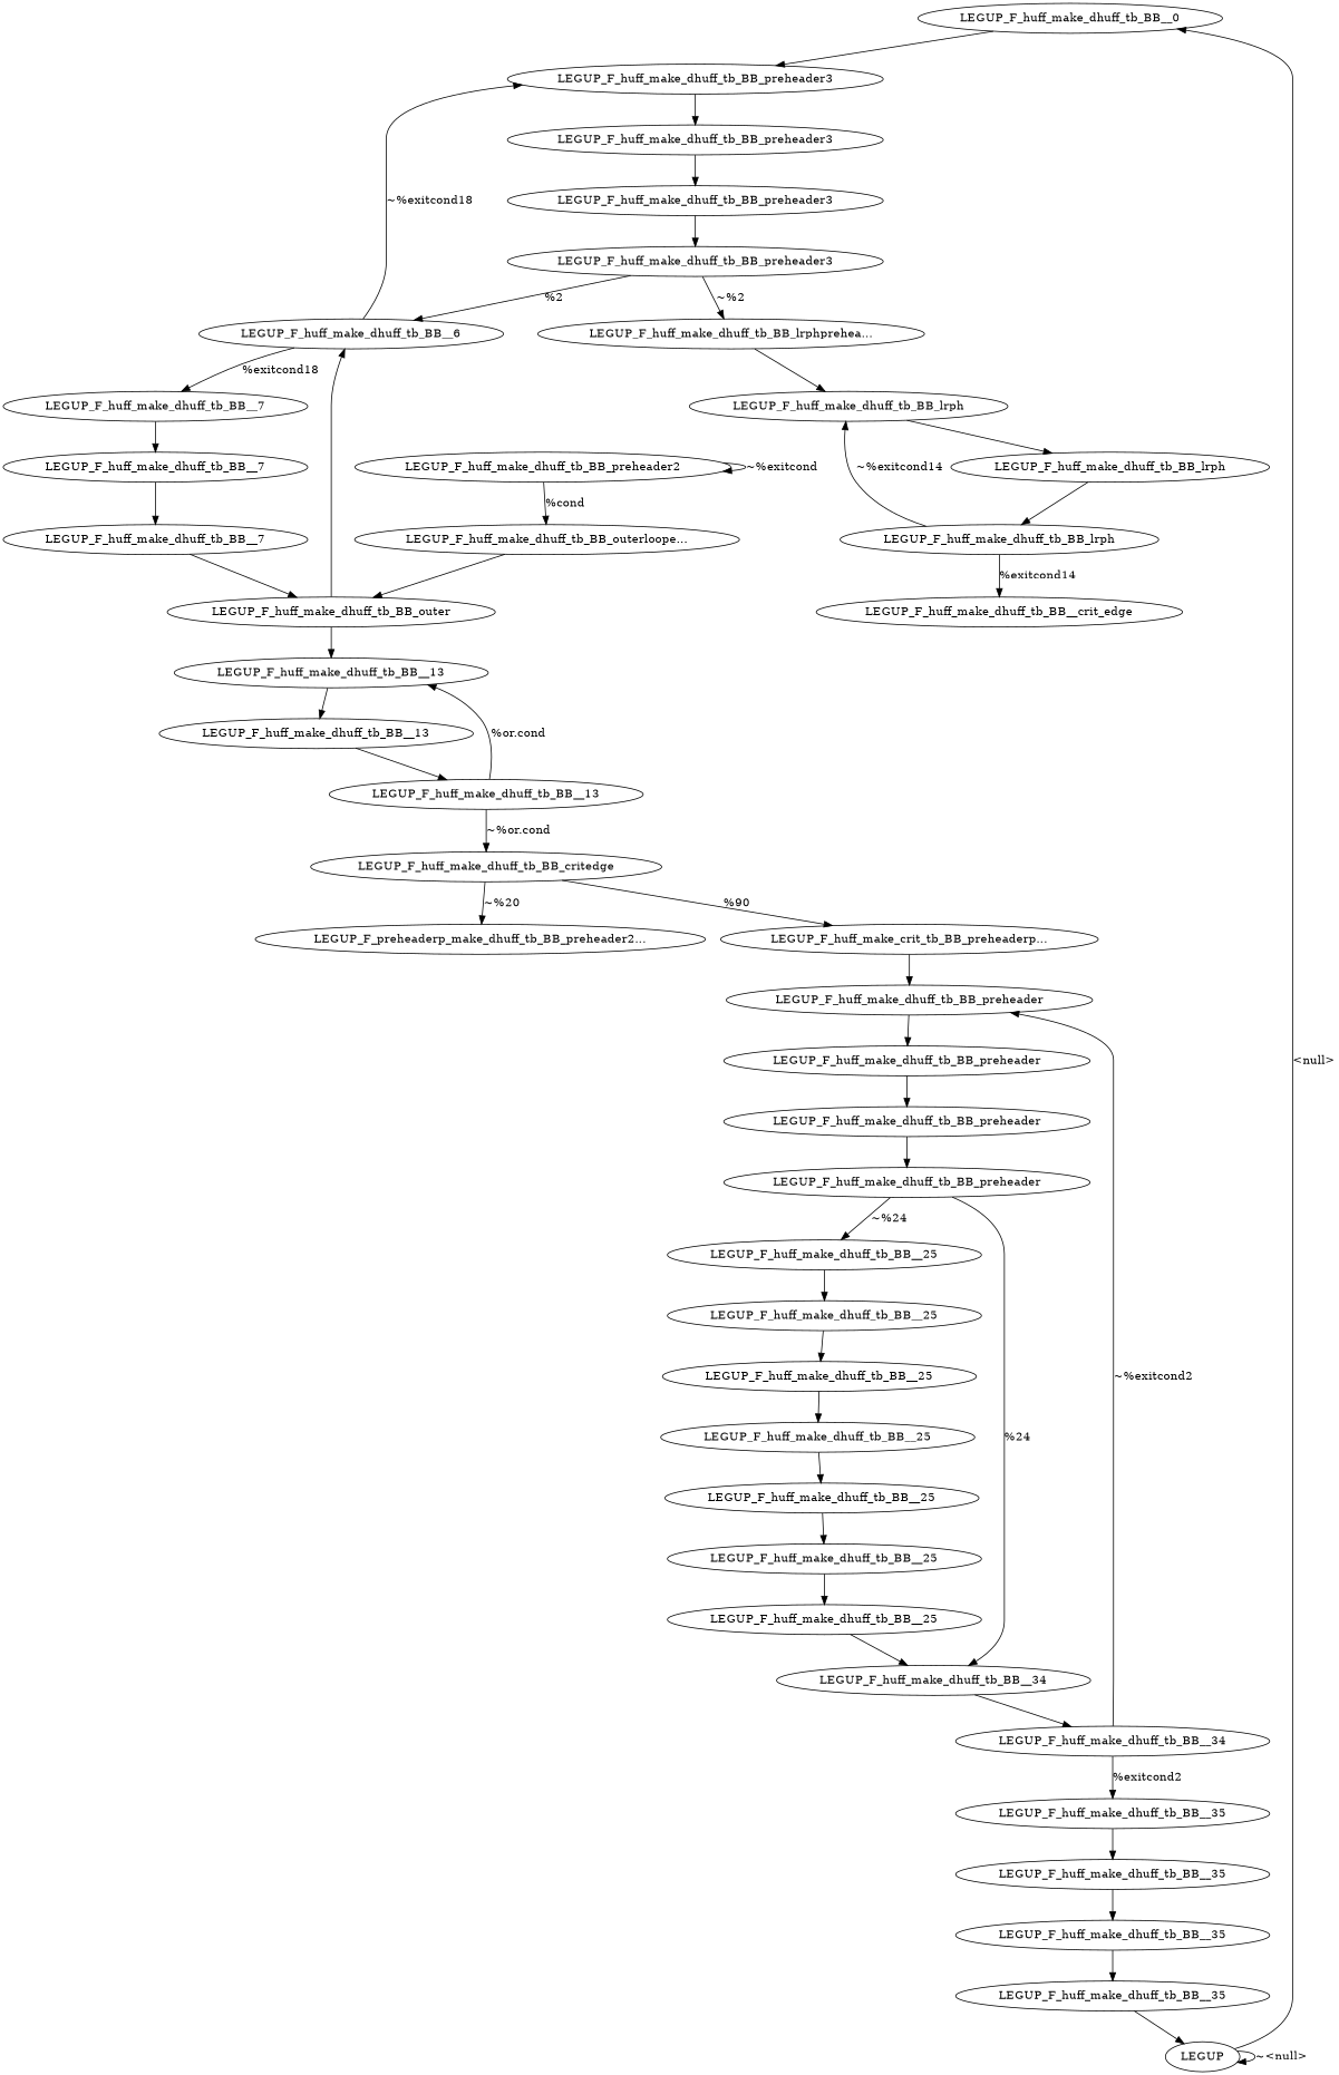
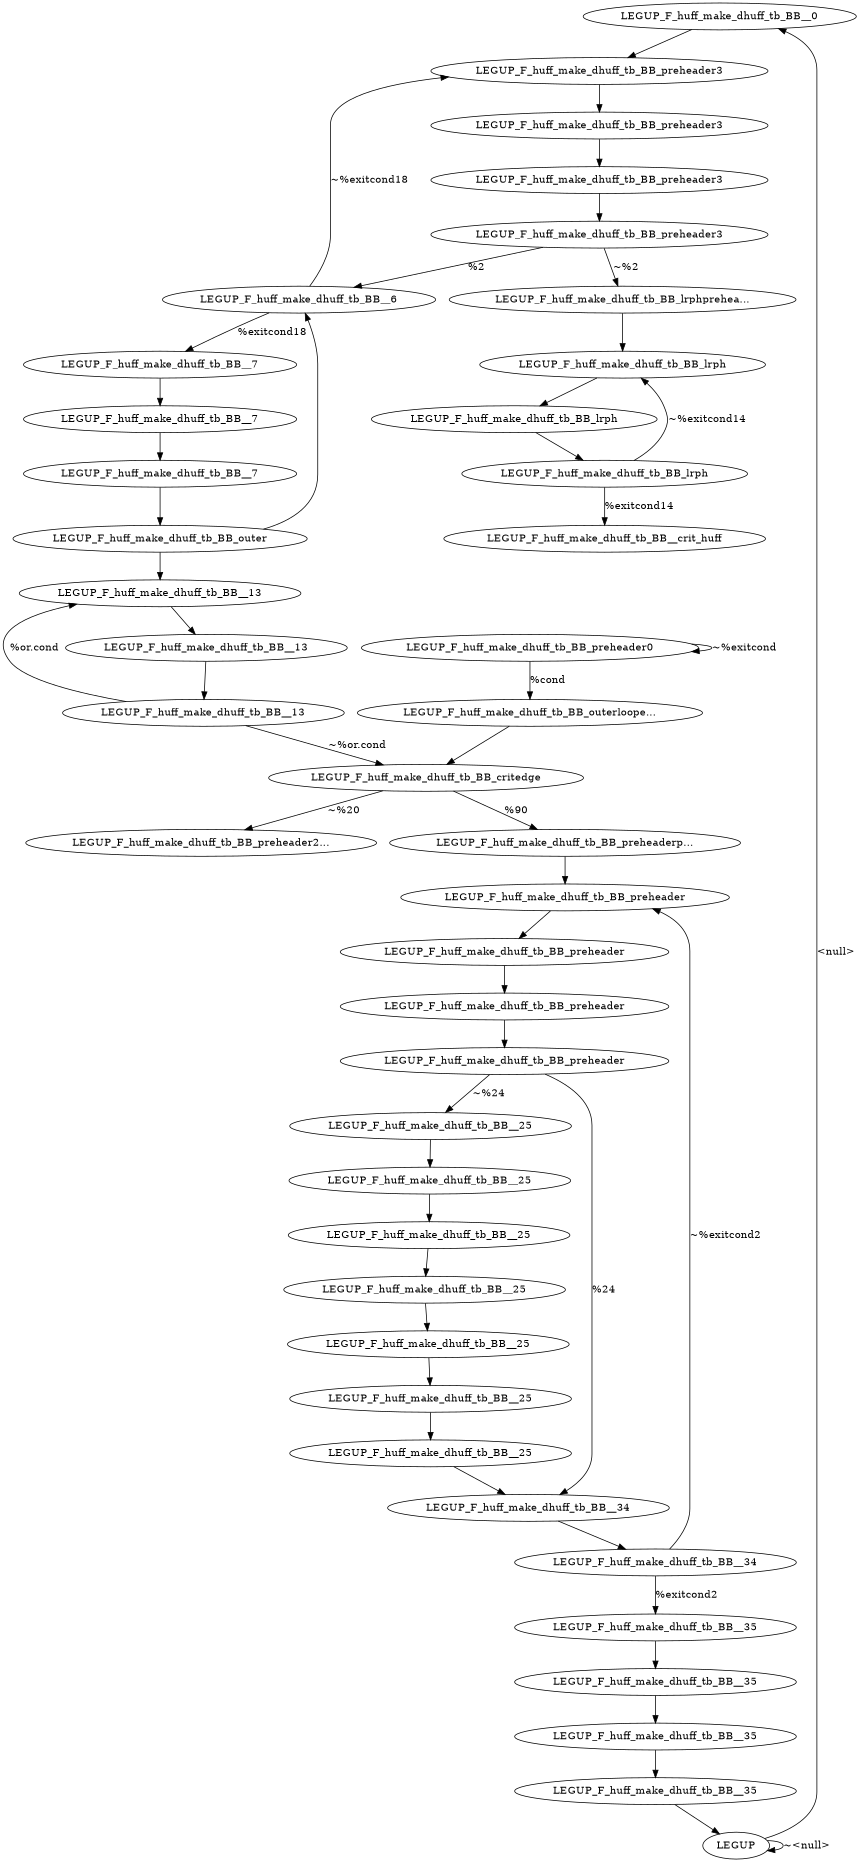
  digraph {
    fontname="DejaVu Serif"
    node [fontname="DejaVu Serif"]
    edge [fontname="DejaVu Serif"]
    n1 [label=LEGUP_F_huff_make_dhuff_tb_BB__0]
    n2 [label=LEGUP_F_huff_make_dhuff_tb_BB_preheader3]
    n3 [label=LEGUP_F_huff_make_dhuff_tb_BB_preheader3]
    n4 [label=LEGUP]
    n5 [label=LEGUP_F_huff_make_dhuff_tb_BB_preheader3]
    n6 [label=LEGUP_F_huff_make_dhuff_tb_BB_preheader3]
    n7 [label=LEGUP_F_huff_make_dhuff_tb_BB__6]
    n8 [label="LEGUP_F_huff_make_dhuff_tb_BB_lrphprehea..."]
    n9 [label=LEGUP_F_huff_make_dhuff_tb_BB__7]
    n10 [label=LEGUP_F_huff_make_dhuff_tb_BB_lrph]
    n11 [label=LEGUP_F_huff_make_dhuff_tb_BB__7]
    n12 [label=LEGUP_F_huff_make_dhuff_tb_BB_lrph]
    n13 [label=LEGUP_F_huff_make_dhuff_tb_BB_lrph]
-   n14 [label=LEGUP_F_huff_make_dhuff_tb_BB__crit_edge]
+   n14 [label=LEGUP_F_huff_make_dhuff_tb_BB__crit_huff]
    n15 [label=LEGUP_F_huff_make_dhuff_tb_BB__7]
    n16 [label=LEGUP_F_huff_make_dhuff_tb_BB_outer]
    n17 [label=LEGUP_F_huff_make_dhuff_tb_BB__13]
    n18 [label=LEGUP_F_huff_make_dhuff_tb_BB__13]
    n19 [label="LEGUP_F_huff_make_dhuff_tb_BB_outerloope..."]
    n20 [label=LEGUP_F_huff_make_dhuff_tb_BB__13]
    n21 [label=LEGUP_F_huff_make_dhuff_tb_BB_critedge]
-   n22 [label="LEGUP_F_huff_make_crit_tb_BB_preheaderp..."]
-   n23 [label="LEGUP_F_preheaderp_make_dhuff_tb_BB_preheader2..."]
+   n22 [label="LEGUP_F_huff_make_dhuff_tb_BB_preheaderp..."]
+   n23 [label="LEGUP_F_huff_make_dhuff_tb_BB_preheader2..."]
    n24 [label=LEGUP_F_huff_make_dhuff_tb_BB_preheader]
    n25 [label=LEGUP_F_huff_make_dhuff_tb_BB_preheader]
-   n26 [label=LEGUP_F_huff_make_dhuff_tb_BB_preheader2]
+   n26 [label=LEGUP_F_huff_make_dhuff_tb_BB_preheader0]
    n27 [label=LEGUP_F_huff_make_dhuff_tb_BB_preheader]
    n28 [label=LEGUP_F_huff_make_dhuff_tb_BB_preheader]
    n29 [label=LEGUP_F_huff_make_dhuff_tb_BB__34]
    n30 [label=LEGUP_F_huff_make_dhuff_tb_BB__25]
    n31 [label=LEGUP_F_huff_make_dhuff_tb_BB__34]
    n32 [label=LEGUP_F_huff_make_dhuff_tb_BB__25]
    n33 [label=LEGUP_F_huff_make_dhuff_tb_BB__35]
    n34 [label=LEGUP_F_huff_make_dhuff_tb_BB__25]
    n35 [label=LEGUP_F_huff_make_dhuff_tb_BB__25]
    n36 [label=LEGUP_F_huff_make_dhuff_tb_BB__25]
    n37 [label=LEGUP_F_huff_make_dhuff_tb_BB__25]
    n38 [label=LEGUP_F_huff_make_dhuff_tb_BB__25]
    n39 [label=LEGUP_F_huff_make_dhuff_tb_BB__35]
    n40 [label=LEGUP_F_huff_make_dhuff_tb_BB__35]
    n41 [label=LEGUP_F_huff_make_dhuff_tb_BB__35]
    n1 -> n2
    n2 -> n3
    n3 -> n5
    n4 -> n1 [label="<null>"]
    n4 -> n4 [label="~<null>"]
    n5 -> n6
    n6 -> n7 [label="%2"]
    n6 -> n8 [label="~%2"]
    n7 -> n2 [label="~%exitcond18"]
    n7 -> n9 [label="%exitcond18"]
    n8 -> n10
    n9 -> n11
    n10 -> n12
    n11 -> n15
    n12 -> n13
    n13 -> n10 [label="~%exitcond14"]
    n13 -> n14 [label="%exitcond14"]
    n15 -> n16
    n16 -> n7
    n16 -> n17
    n17 -> n18
    n18 -> n20
-   n19 -> n16
+   n19 -> n21
    n20 -> n17 [label="%or.cond"]
    n20 -> n21 [label="~%or.cond"]
    n21 -> n22 [label="%90"]
    n21 -> n23 [label="~%20"]
    n22 -> n24
    n24 -> n25
    n25 -> n27
    n26 -> n19 [label="%cond"]
    n26 -> n26 [label="~%exitcond"]
    n27 -> n28
    n28 -> n29 [label="%24"]
    n28 -> n30 [label="~%24"]
    n29 -> n31
    n30 -> n32
    n31 -> n24 [label="~%exitcond2"]
    n31 -> n33 [label="%exitcond2"]
    n32 -> n34
    n33 -> n39
    n34 -> n35
    n35 -> n36
    n36 -> n37
    n37 -> n38
    n38 -> n29
    n39 -> n40
    n40 -> n41
    n41 -> n4
  }
